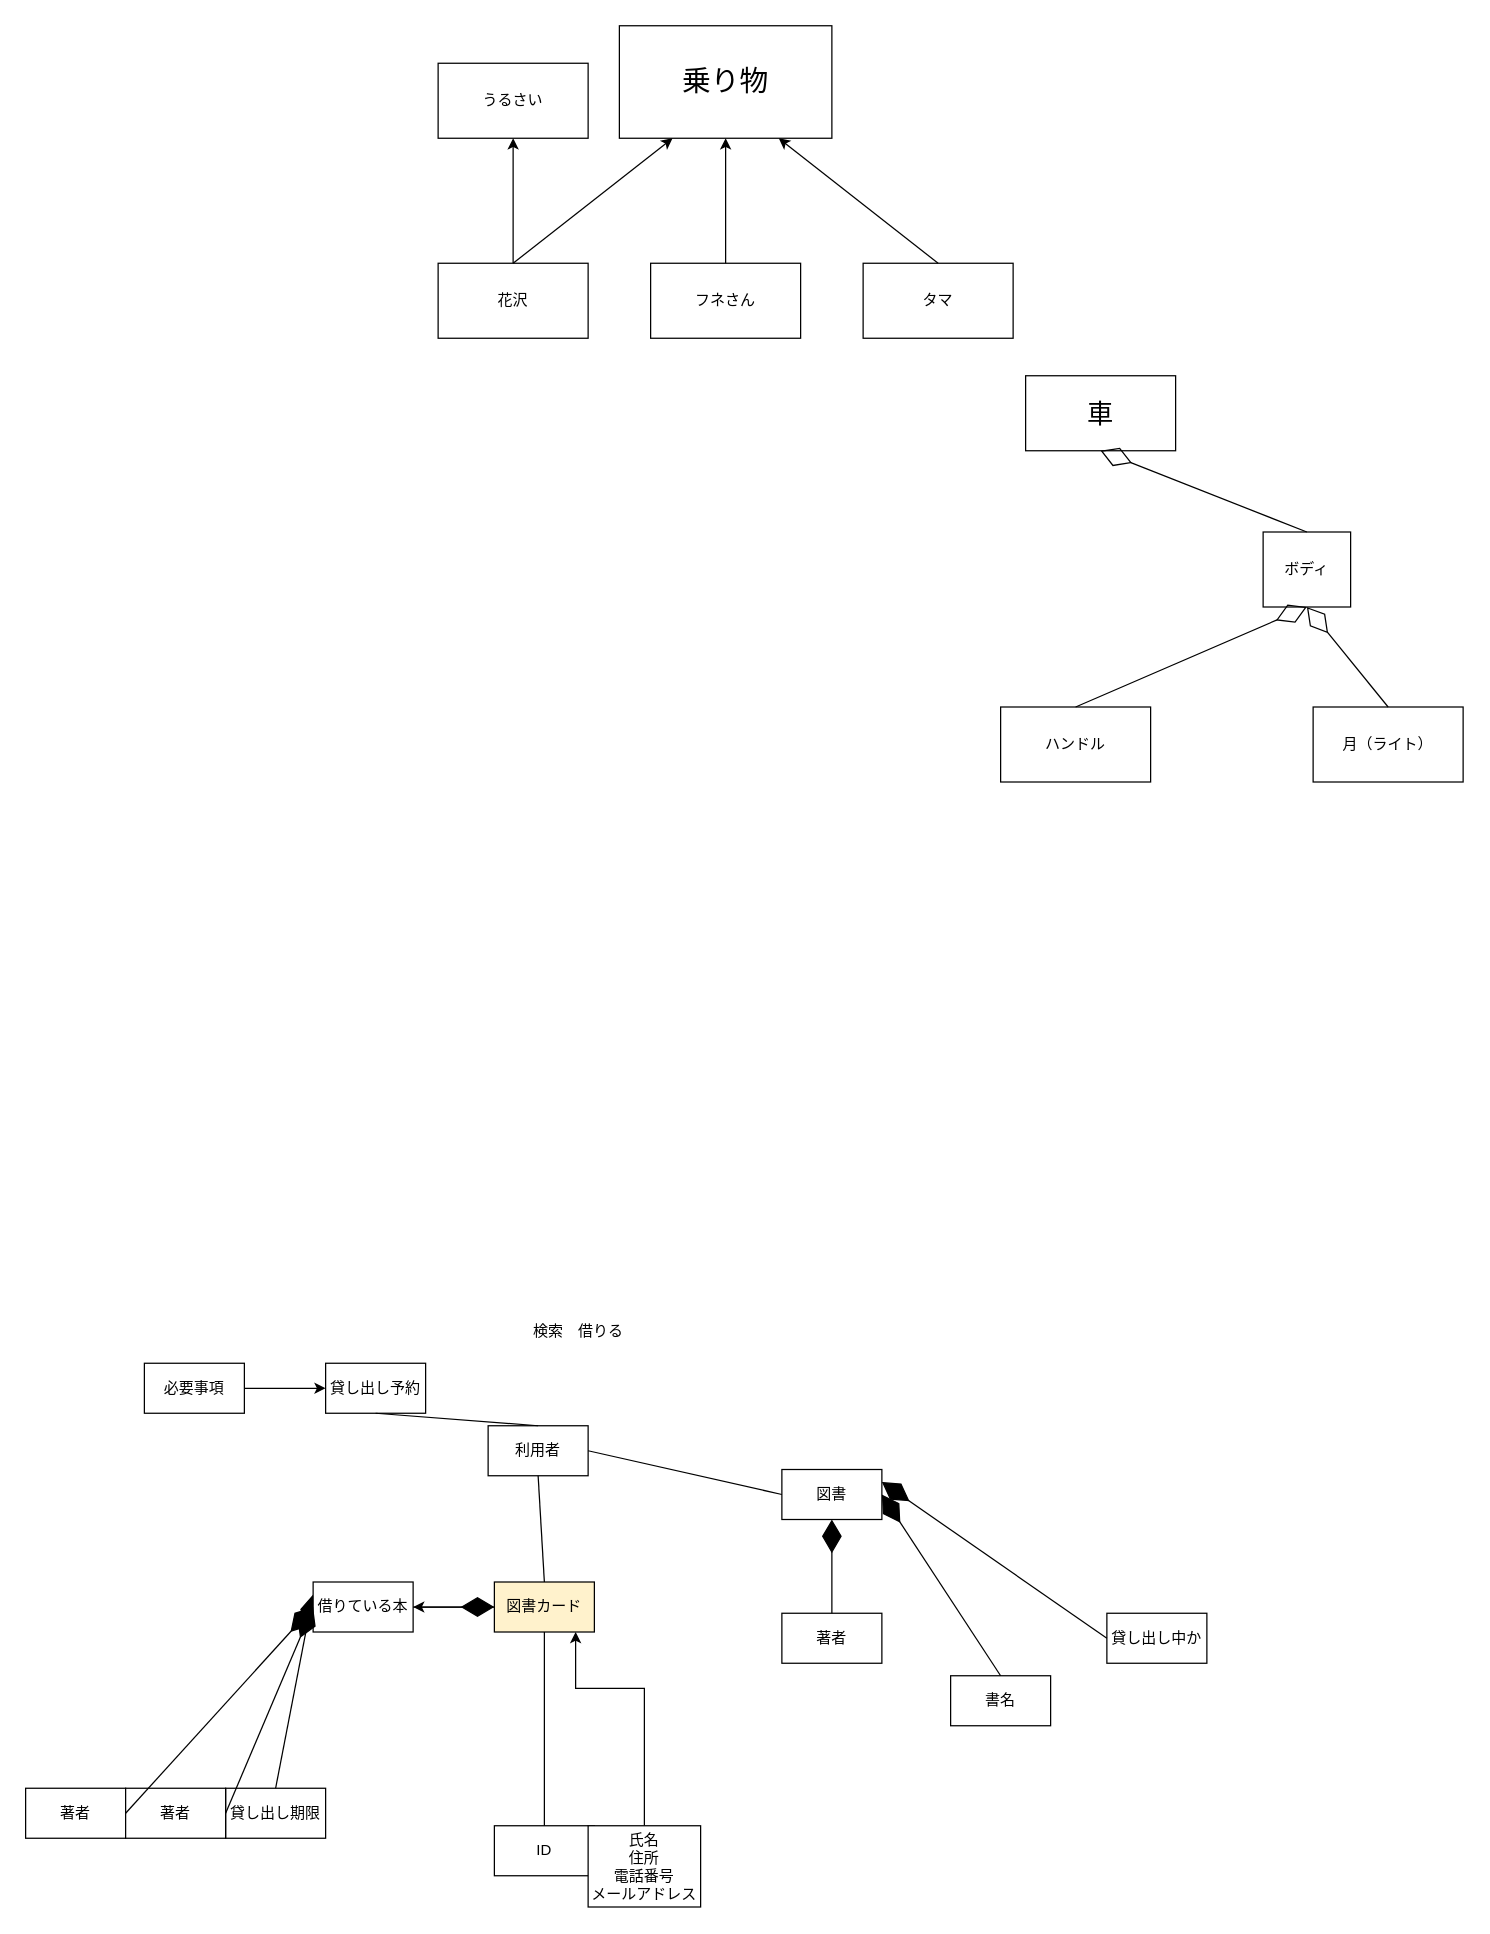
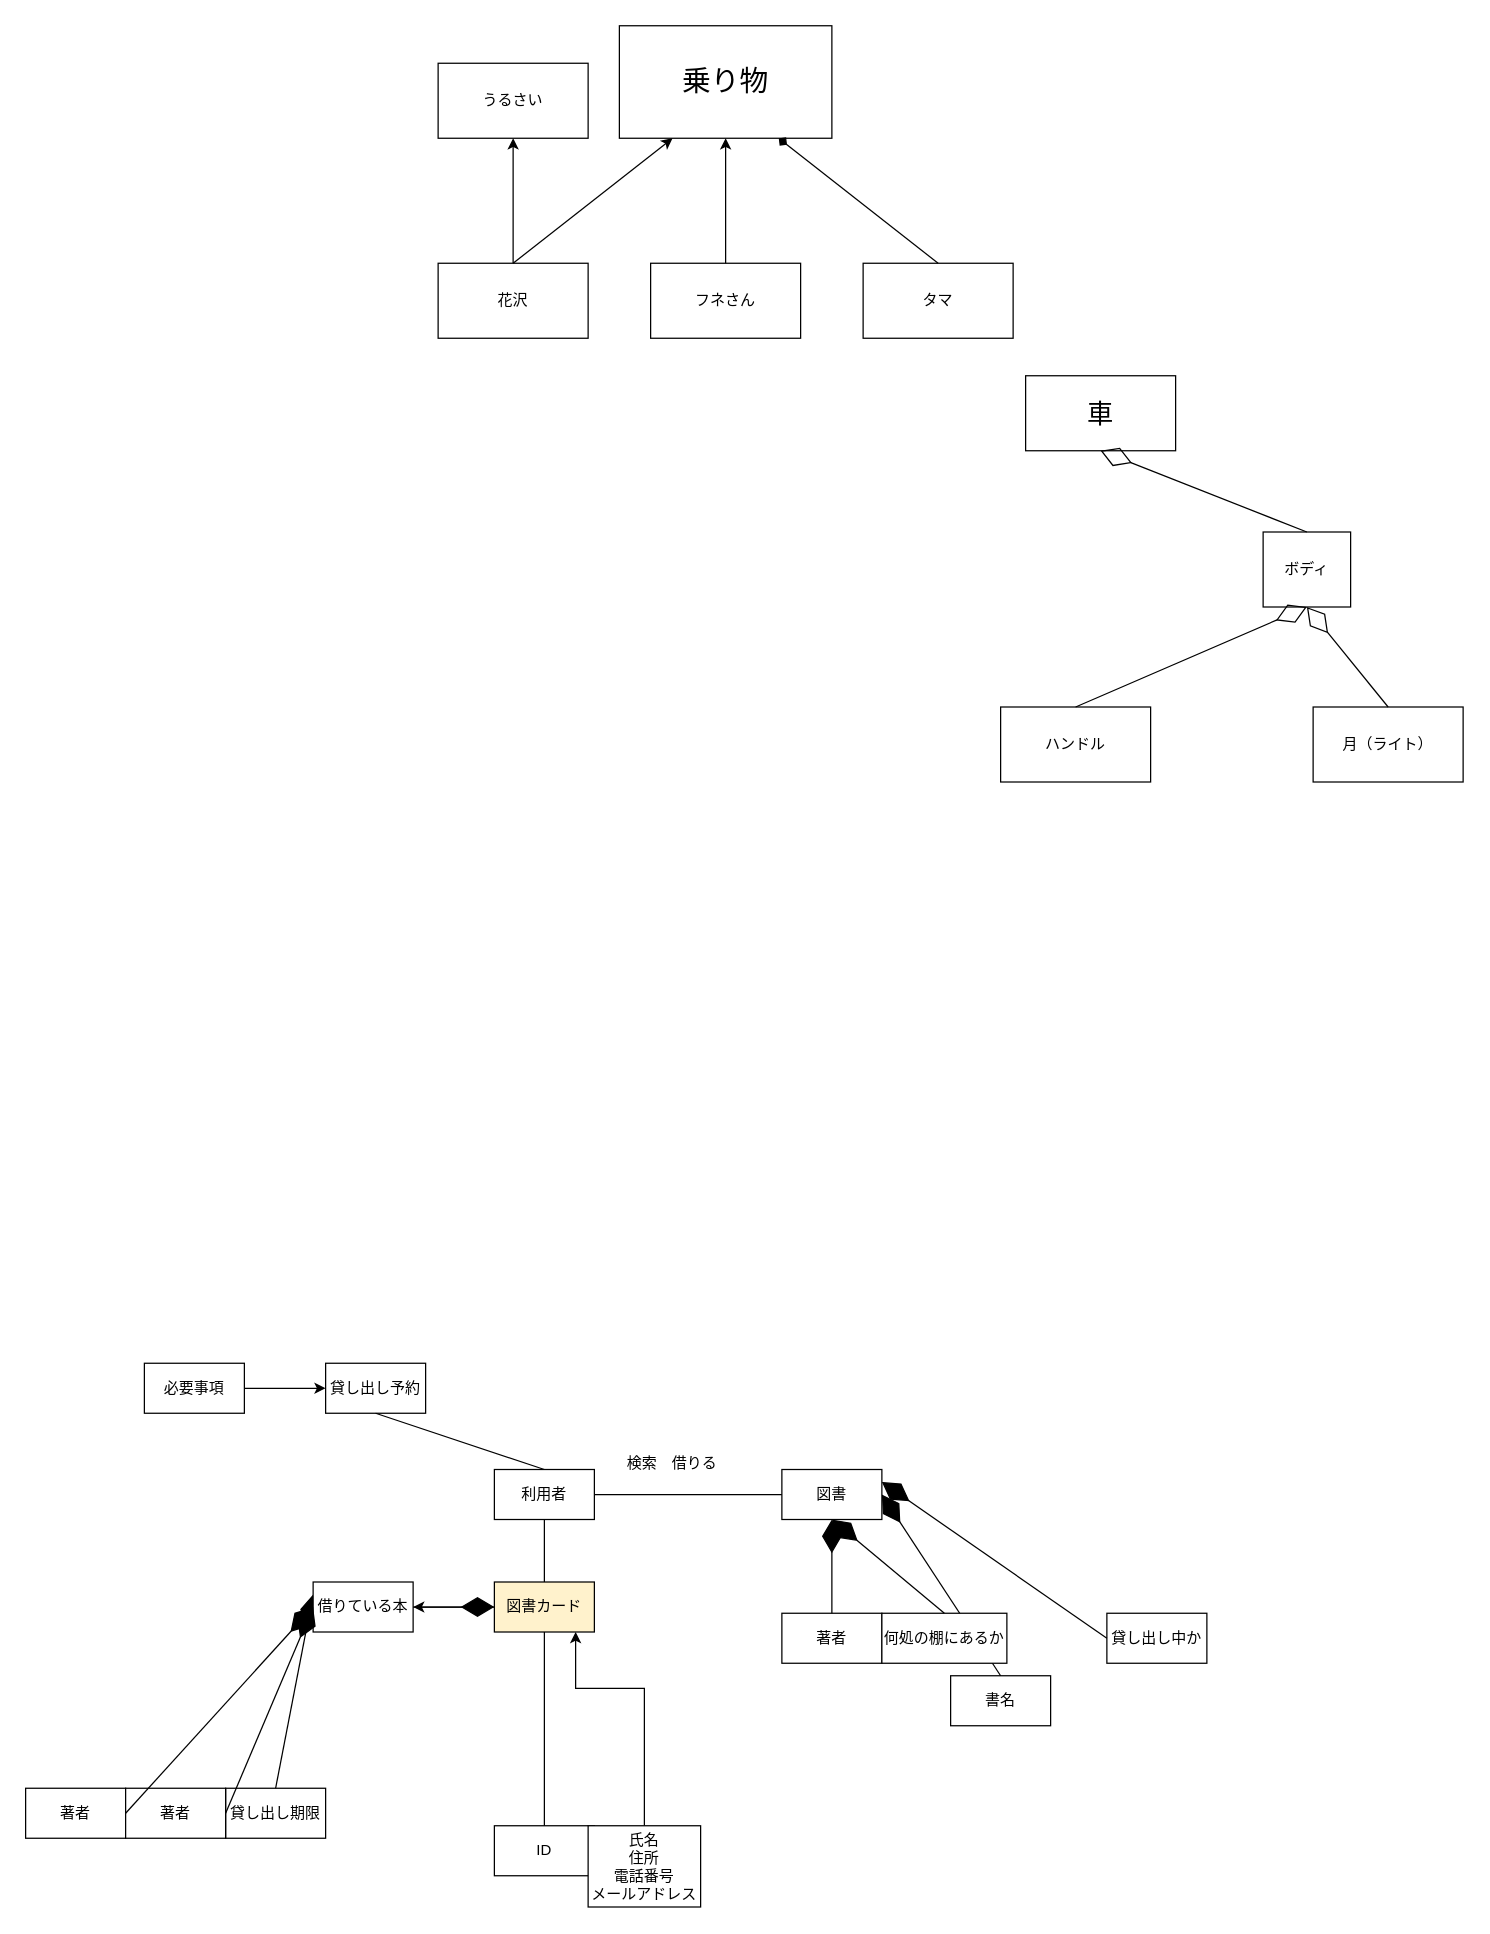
  <mxCell id="0" />
  <mxCell id="1" parent="0" />
  <mxCell id="2" value="フネさん" style="rounded=0;whiteSpace=wrap;html=1;" vertex="1" parent="1"><mxGeometry x="520" y="210" width="120" height="60" as="geometry" /></mxCell>
  <mxCell id="3" value="&lt;span style=&quot;font-size: 23px;&quot;&gt;乗り物&lt;/span&gt;" style="rounded=0;whiteSpace=wrap;html=1;" vertex="1" parent="1"><mxGeometry x="495" y="20" width="170" height="90" as="geometry" /></mxCell>
  <mxCell id="4" value="タマ" style="rounded=0;whiteSpace=wrap;html=1;" vertex="1" parent="1"><mxGeometry x="690" y="210" width="120" height="60" as="geometry" /></mxCell>
  <mxCell id="5" value="花沢" style="rounded=0;whiteSpace=wrap;html=1;" vertex="1" parent="1"><mxGeometry x="350" y="210" width="120" height="60" as="geometry" /></mxCell>
  <mxCell id="6" value="" style="endArrow=classic;html=1;rounded=0;entryX=0.25;entryY=1;entryDx=0;entryDy=0;" edge="1" parent="1" target="3"><mxGeometry width="50" height="50" relative="1" as="geometry"><mxPoint x="410" y="210" as="sourcePoint" /><mxPoint x="460" y="160" as="targetPoint" /></mxGeometry></mxCell>
  <mxCell id="7" value="" style="endArrow=classic;html=1;rounded=0;exitX=0.5;exitY=0;exitDx=0;exitDy=0;entryX=0.5;entryY=1;entryDx=0;entryDy=0;" edge="1" parent="1" source="2" target="3"><mxGeometry width="50" height="50" relative="1" as="geometry"><mxPoint x="550" y="170" as="sourcePoint" /><mxPoint x="600" y="120" as="targetPoint" /></mxGeometry></mxCell>
- <mxCell id="8" value="" style="endArrow=classic;html=1;rounded=0;exitX=0.5;exitY=0;exitDx=0;exitDy=0;entryX=0.75;entryY=1;entryDx=0;entryDy=0;" edge="1" parent="1" source="4" target="3"><mxGeometry width="50" height="50" relative="1" as="geometry"><mxPoint x="550" y="170" as="sourcePoint" /><mxPoint x="600" y="120" as="targetPoint" /></mxGeometry></mxCell>
+ <mxCell id="8" value="" style="endArrow=diamond;html=1;rounded=0;exitX=0.5;exitY=0;exitDx=0;exitDy=0;entryX=0.75;entryY=1;entryDx=0;entryDy=0;" edge="1" parent="1" source="4" target="3"><mxGeometry width="50" height="50" relative="1" as="geometry"><mxPoint x="550" y="170" as="sourcePoint" /><mxPoint x="600" y="120" as="targetPoint" /></mxGeometry></mxCell>
  <mxCell id="9" value="" style="endArrow=classic;html=1;rounded=0;exitX=0.5;exitY=0;exitDx=0;exitDy=0;" edge="1" parent="1" source="5" target="10"><mxGeometry width="50" height="50" relative="1" as="geometry"><mxPoint x="390" y="200" as="sourcePoint" /><mxPoint x="440" y="150" as="targetPoint" /></mxGeometry></mxCell>
  <mxCell id="10" value="うるさい" style="rounded=0;whiteSpace=wrap;html=1;" vertex="1" parent="1"><mxGeometry x="350" y="50" width="120" height="60" as="geometry" /></mxCell>
  <mxCell id="11" value="月（ライト）" style="rounded=0;whiteSpace=wrap;html=1;" vertex="1" parent="1"><mxGeometry x="1050" y="565" width="120" height="60" as="geometry" /></mxCell>
  <mxCell id="12" value="ハンドル" style="rounded=0;whiteSpace=wrap;html=1;" vertex="1" parent="1"><mxGeometry x="800" y="565" width="120" height="60" as="geometry" /></mxCell>
  <mxCell id="13" value="ボディ" style="rounded=0;whiteSpace=wrap;html=1;" vertex="1" parent="1"><mxGeometry x="1010" y="425" width="70" height="60" as="geometry" /></mxCell>
  <mxCell id="14" value="&lt;font style=&quot;font-size: 21px;&quot;&gt;車&lt;/font&gt;" style="rounded=0;whiteSpace=wrap;html=1;" vertex="1" parent="1"><mxGeometry x="820" y="300" width="120" height="60" as="geometry" /></mxCell>
  <mxCell id="15" value="" style="endArrow=diamondThin;endFill=0;endSize=24;html=1;rounded=0;exitX=0.5;exitY=0;exitDx=0;exitDy=0;entryX=0.5;entryY=1;entryDx=0;entryDy=0;" edge="1" parent="1" source="11" target="13"><mxGeometry width="160" relative="1" as="geometry"><mxPoint x="940" y="365" as="sourcePoint" /><mxPoint x="1100" y="365" as="targetPoint" /></mxGeometry></mxCell>
  <mxCell id="16" value="" style="endArrow=diamondThin;endFill=0;endSize=24;html=1;rounded=0;exitX=0.5;exitY=0;exitDx=0;exitDy=0;entryX=0.5;entryY=1;entryDx=0;entryDy=0;" edge="1" parent="1" source="12" target="13"><mxGeometry width="160" relative="1" as="geometry"><mxPoint x="1120" y="495" as="sourcePoint" /><mxPoint x="1280" y="495" as="targetPoint" /></mxGeometry></mxCell>
  <mxCell id="17" value="" style="endArrow=diamondThin;endFill=0;endSize=24;html=1;rounded=0;exitX=0.5;exitY=0;exitDx=0;exitDy=0;entryX=0.5;entryY=1;entryDx=0;entryDy=0;" edge="1" parent="1" source="13" target="14"><mxGeometry width="160" relative="1" as="geometry"><mxPoint x="1050" y="375" as="sourcePoint" /><mxPoint x="1210" y="375" as="targetPoint" /></mxGeometry></mxCell>
- <mxCell id="18" value="利用者" style="rounded=0;whiteSpace=wrap;html=1;" vertex="1" parent="1"><mxGeometry x="390" y="1140" width="80" height="40" as="geometry" /></mxCell>
+ <mxCell id="18" value="利用者" style="rounded=0;whiteSpace=wrap;html=1;" vertex="1" parent="1"><mxGeometry x="395" y="1175" width="80" height="40" as="geometry" /></mxCell>
  <mxCell id="19" value="" style="edgeStyle=orthogonalEdgeStyle;rounded=0;orthogonalLoop=1;jettySize=auto;html=1;" edge="1" parent="1" source="20" target="40"><mxGeometry relative="1" as="geometry" /></mxCell>
  <mxCell id="20" value="図書カード" style="rounded=0;whiteSpace=wrap;html=1;fillColor=#fff2cc;" vertex="1" parent="1"><mxGeometry x="395" y="1265" width="80" height="40" as="geometry" /></mxCell>
  <mxCell id="21" value="ID" style="rounded=0;whiteSpace=wrap;html=1;" vertex="1" parent="1"><mxGeometry x="395" y="1460" width="80" height="40" as="geometry" /></mxCell>
  <mxCell id="22" value="" style="endArrow=none;html=1;rounded=0;exitX=0.5;exitY=0;exitDx=0;exitDy=0;entryX=0.5;entryY=1;entryDx=0;entryDy=0;" edge="1" parent="1" source="21" target="20"><mxGeometry width="50" height="50" relative="1" as="geometry"><mxPoint x="495" y="1305" as="sourcePoint" /><mxPoint x="545" y="1255" as="targetPoint" /></mxGeometry></mxCell>
  <mxCell id="23" value="" style="endArrow=none;html=1;rounded=0;entryX=0.5;entryY=1;entryDx=0;entryDy=0;exitX=0.5;exitY=0;exitDx=0;exitDy=0;" edge="1" parent="1" source="20" target="18"><mxGeometry width="50" height="50" relative="1" as="geometry"><mxPoint x="410" y="1275" as="sourcePoint" /><mxPoint x="460" y="1225" as="targetPoint" /></mxGeometry></mxCell>
  <mxCell id="24" value="" style="edgeStyle=orthogonalEdgeStyle;rounded=0;orthogonalLoop=1;jettySize=auto;html=1;" edge="1" parent="1" source="25" target="20"><mxGeometry relative="1" as="geometry"><Array as="points"><mxPoint x="515" y="1350" /><mxPoint x="460" y="1350" /></Array></mxGeometry></mxCell>
  <mxCell id="25" value="氏名&lt;div&gt;住所&lt;/div&gt;&lt;div&gt;電話番号&lt;/div&gt;&lt;div&gt;メールアドレス&lt;/div&gt;" style="rounded=0;whiteSpace=wrap;html=1;" vertex="1" parent="1"><mxGeometry x="470" y="1460" width="90" height="65" as="geometry" /></mxCell>
  <mxCell id="26" value="図書" style="rounded=0;whiteSpace=wrap;html=1;" vertex="1" parent="1"><mxGeometry x="625" y="1175" width="80" height="40" as="geometry" /></mxCell>
- <mxCell id="27" value="検索　借りる" style="text;html=1;align=center;verticalAlign=middle;whiteSpace=wrap;rounded=0;" vertex="1" parent="1"><mxGeometry x="410" y="1050" width="105" height="30" as="geometry" /></mxCell>
+ <mxCell id="27" value="検索　借りる" style="text;html=1;align=center;verticalAlign=middle;whiteSpace=wrap;rounded=0;" vertex="1" parent="1"><mxGeometry x="485" y="1155" width="105" height="30" as="geometry" /></mxCell>
  <mxCell id="28" value="" style="endArrow=none;html=1;rounded=0;exitX=1;exitY=0.5;exitDx=0;exitDy=0;entryX=0;entryY=0.5;entryDx=0;entryDy=0;" edge="1" parent="1" source="18" target="26"><mxGeometry width="50" height="50" relative="1" as="geometry"><mxPoint x="525" y="1265" as="sourcePoint" /><mxPoint x="575" y="1215" as="targetPoint" /></mxGeometry></mxCell>
  <mxCell id="29" value="貸し出し予約" style="rounded=0;whiteSpace=wrap;html=1;" vertex="1" parent="1"><mxGeometry x="260" y="1090" width="80" height="40" as="geometry" /></mxCell>
  <mxCell id="30" value="貸し出し期限" style="rounded=0;whiteSpace=wrap;html=1;" vertex="1" parent="1"><mxGeometry x="180" y="1430" width="80" height="40" as="geometry" /></mxCell>
  <mxCell id="31" value="" style="endArrow=diamondThin;endFill=1;endSize=24;html=1;rounded=0;entryX=0;entryY=0.25;entryDx=0;entryDy=0;exitX=0.5;exitY=0;exitDx=0;exitDy=0;" edge="1" parent="1" source="30" target="40"><mxGeometry width="160" relative="1" as="geometry"><mxPoint x="260" y="1490" as="sourcePoint" /><mxPoint x="795" y="1415" as="targetPoint" /></mxGeometry></mxCell>
  <mxCell id="32" value="著者" style="rounded=0;whiteSpace=wrap;html=1;" vertex="1" parent="1"><mxGeometry x="625" y="1290" width="80" height="40" as="geometry" /></mxCell>
  <mxCell id="33" value="書名" style="rounded=0;whiteSpace=wrap;html=1;" vertex="1" parent="1"><mxGeometry x="760" y="1340" width="80" height="40" as="geometry" /></mxCell>
  <mxCell id="34" value="" style="endArrow=diamondThin;endFill=1;endSize=24;html=1;rounded=0;entryX=0.5;entryY=1;entryDx=0;entryDy=0;exitX=0.5;exitY=0;exitDx=0;exitDy=0;" edge="1" parent="1" source="32" target="26"><mxGeometry width="160" relative="1" as="geometry"><mxPoint x="535" y="1364.47" as="sourcePoint" /><mxPoint x="695" y="1364.47" as="targetPoint" /></mxGeometry></mxCell>
  <mxCell id="35" value="" style="endArrow=diamondThin;endFill=1;endSize=24;html=1;rounded=0;entryX=1;entryY=0.5;entryDx=0;entryDy=0;exitX=0.5;exitY=0;exitDx=0;exitDy=0;" edge="1" parent="1" source="33" target="26"><mxGeometry width="160" relative="1" as="geometry"><mxPoint x="505" y="1305" as="sourcePoint" /><mxPoint x="665" y="1305" as="targetPoint" /></mxGeometry></mxCell>
  <mxCell id="36" value="貸し出し中か" style="rounded=0;whiteSpace=wrap;html=1;" vertex="1" parent="1"><mxGeometry x="885" y="1290" width="80" height="40" as="geometry" /></mxCell>
+ <mxCell id="37" value="何処の棚にあるか" style="rounded=0;whiteSpace=wrap;html=1;" vertex="1" parent="1"><mxGeometry x="705" y="1290" width="100" height="40" as="geometry" /></mxCell>
  <mxCell id="38" value="" style="endArrow=diamondThin;endFill=1;endSize=24;html=1;rounded=0;entryX=1;entryY=0.25;entryDx=0;entryDy=0;exitX=0;exitY=0.5;exitDx=0;exitDy=0;" edge="1" parent="1" source="36" target="26"><mxGeometry width="160" relative="1" as="geometry"><mxPoint x="845" y="1185" as="sourcePoint" /><mxPoint x="765" y="1165" as="targetPoint" /></mxGeometry></mxCell>
+ <mxCell id="39" value="" style="endArrow=diamondThin;endFill=1;endSize=24;html=1;rounded=0;entryX=0.5;entryY=1;entryDx=0;entryDy=0;exitX=0.5;exitY=0;exitDx=0;exitDy=0;" edge="1" parent="1" source="37" target="26"><mxGeometry width="160" relative="1" as="geometry"><mxPoint x="805" y="1275" as="sourcePoint" /><mxPoint x="725" y="1255" as="targetPoint" /></mxGeometry></mxCell>
  <mxCell id="40" value="借りている本" style="rounded=0;whiteSpace=wrap;html=1;" vertex="1" parent="1"><mxGeometry x="250" y="1265" width="80" height="40" as="geometry" /></mxCell>
  <mxCell id="41" value="" style="endArrow=diamondThin;endFill=1;endSize=24;html=1;rounded=0;exitX=1;exitY=0.5;exitDx=0;exitDy=0;entryX=0;entryY=0.5;entryDx=0;entryDy=0;" edge="1" parent="1" source="40" target="20"><mxGeometry width="160" relative="1" as="geometry"><mxPoint x="390" y="1240" as="sourcePoint" /><mxPoint x="550" y="1240" as="targetPoint" /></mxGeometry></mxCell>
  <mxCell id="42" value="著者" style="rounded=0;whiteSpace=wrap;html=1;" vertex="1" parent="1"><mxGeometry x="20" y="1430" width="80" height="40" as="geometry" /></mxCell>
  <mxCell id="43" value="著者" style="rounded=0;whiteSpace=wrap;html=1;" vertex="1" parent="1"><mxGeometry x="100" y="1430" width="80" height="40" as="geometry" /></mxCell>
  <mxCell id="44" value="" style="endArrow=diamondThin;endFill=1;endSize=24;html=1;rounded=0;exitX=1;exitY=0.5;exitDx=0;exitDy=0;entryX=0;entryY=0.5;entryDx=0;entryDy=0;" edge="1" parent="1" source="42" target="40"><mxGeometry width="160" relative="1" as="geometry"><mxPoint x="150" y="1213.95" as="sourcePoint" /><mxPoint x="310" y="1213.95" as="targetPoint" /></mxGeometry></mxCell>
  <mxCell id="45" value="" style="endArrow=diamondThin;endFill=1;endSize=24;html=1;rounded=0;exitX=1;exitY=0.5;exitDx=0;exitDy=0;entryX=0;entryY=0.5;entryDx=0;entryDy=0;" edge="1" parent="1" source="43" target="40"><mxGeometry width="160" relative="1" as="geometry"><mxPoint x="100" y="1234.47" as="sourcePoint" /><mxPoint x="260" y="1234.47" as="targetPoint" /></mxGeometry></mxCell>
  <mxCell id="46" value="" style="edgeStyle=orthogonalEdgeStyle;rounded=0;orthogonalLoop=1;jettySize=auto;html=1;exitX=1;exitY=0.5;exitDx=0;exitDy=0;" edge="1" parent="1" source="47" target="29"><mxGeometry relative="1" as="geometry" /></mxCell>
  <mxCell id="47" value="必要事項" style="rounded=0;whiteSpace=wrap;html=1;" vertex="1" parent="1"><mxGeometry x="115" y="1090" width="80" height="40" as="geometry" /></mxCell>
  <mxCell id="48" value="" style="endArrow=none;html=1;rounded=0;entryX=0.5;entryY=0;entryDx=0;entryDy=0;exitX=0.5;exitY=1;exitDx=0;exitDy=0;" edge="1" parent="1" source="29" target="18"><mxGeometry width="50" height="50" relative="1" as="geometry"><mxPoint x="220" y="1350" as="sourcePoint" /><mxPoint x="360" y="1190" as="targetPoint" /></mxGeometry></mxCell>
